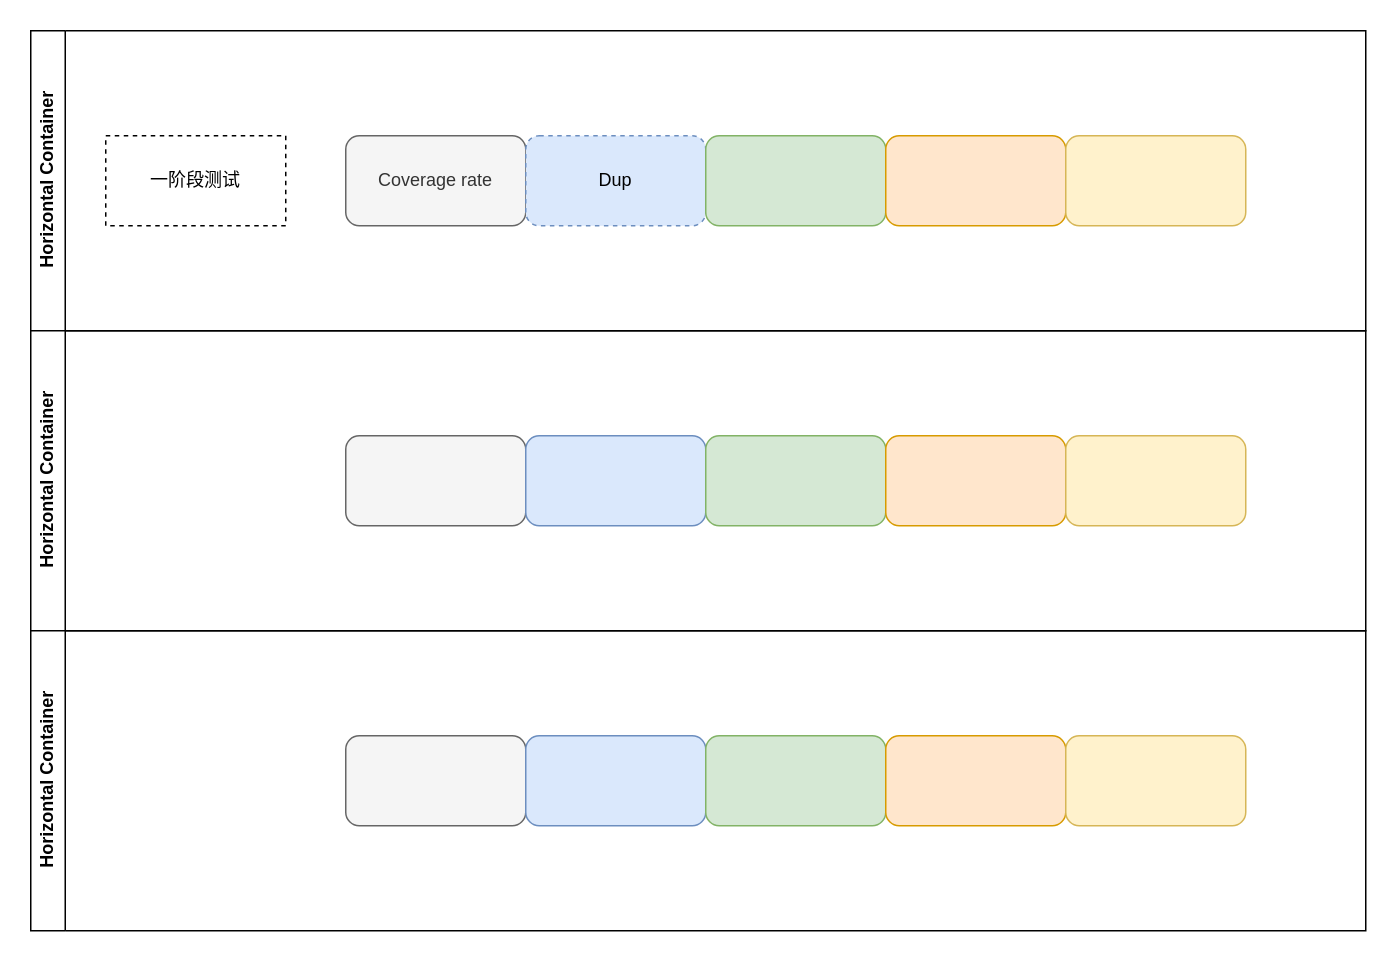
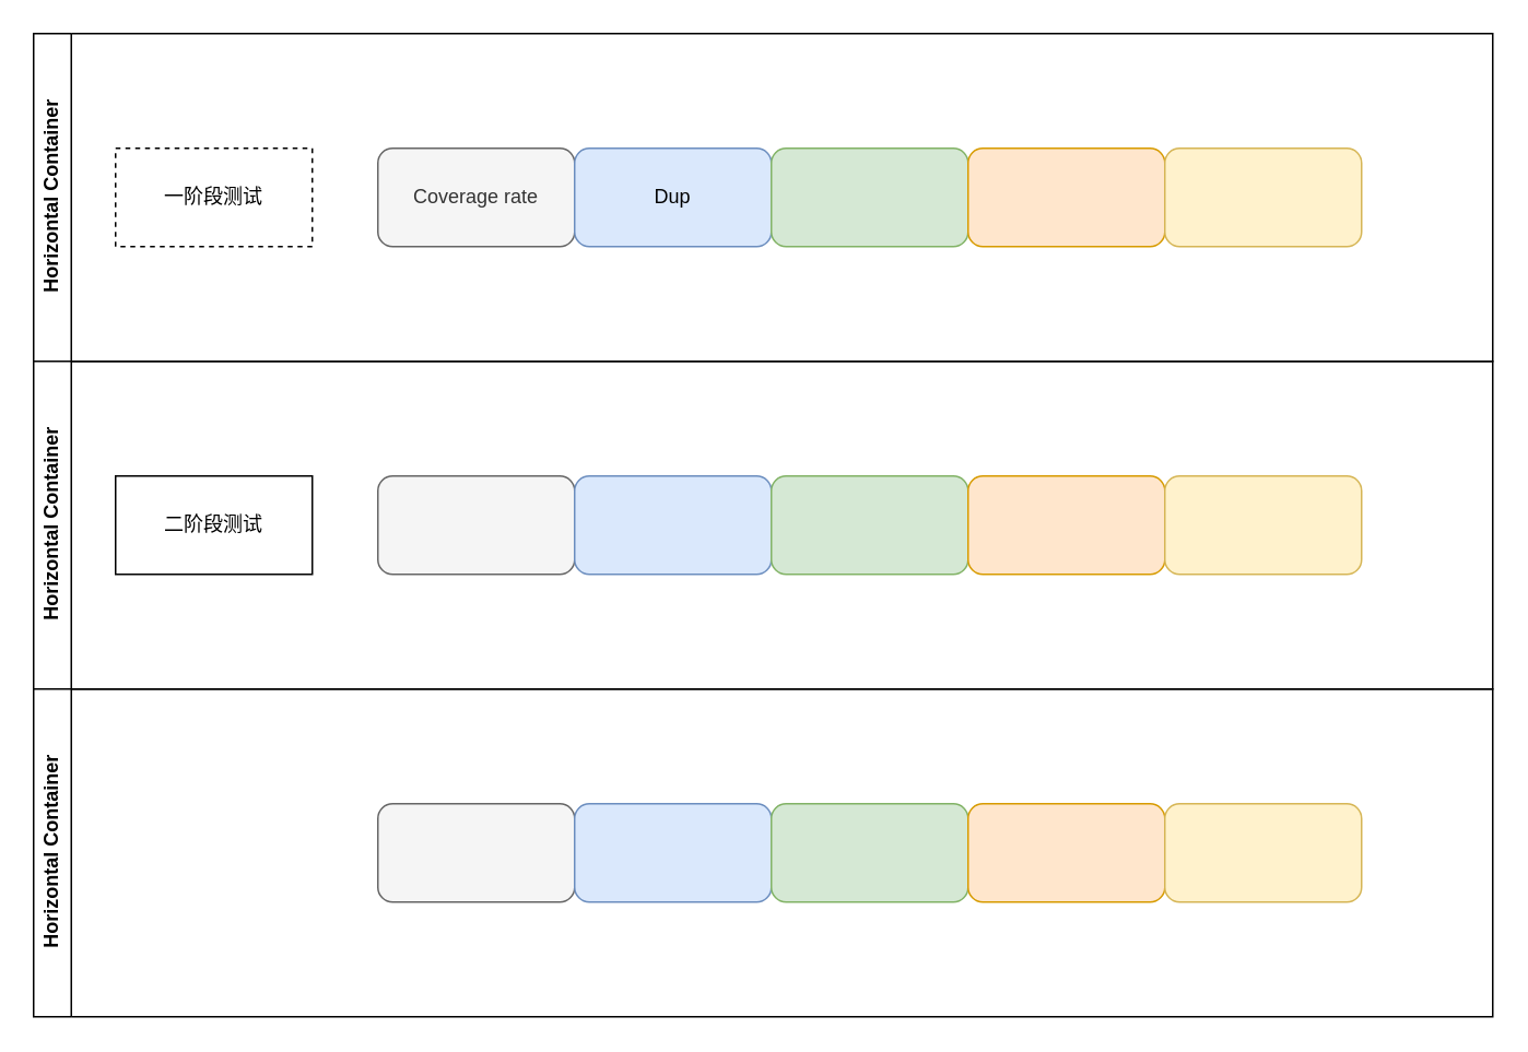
  <mxCell id="0" />
  <mxCell id="1" parent="0" />
  <mxCell id="2" value="Horizontal Container" style="swimlane;horizontal=0;whiteSpace=wrap;html=1;" vertex="1" parent="1"><mxGeometry x="20" y="20" width="890" height="200" as="geometry" /></mxCell>
  <mxCell id="3" value="一阶段测试" style="rounded=0;whiteSpace=wrap;html=1;dashed=1;" vertex="1" parent="2"><mxGeometry x="50" y="70" width="120" height="60" as="geometry" /></mxCell>
  <mxCell id="4" value="Coverage rate" style="rounded=1;whiteSpace=wrap;html=1;fillColor=#f5f5f5;strokeColor=#666666;fontColor=#333333;" vertex="1" parent="2"><mxGeometry x="210" y="70" width="120" height="60" as="geometry" /></mxCell>
- <mxCell id="5" value="Dup" style="rounded=1;whiteSpace=wrap;html=1;fillColor=#dae8fc;strokeColor=#6c8ebf;dashed=1;" vertex="1" parent="2"><mxGeometry x="330" y="70" width="120" height="60" as="geometry" /></mxCell>
+ <mxCell id="5" value="Dup" style="rounded=1;whiteSpace=wrap;html=1;fillColor=#dae8fc;strokeColor=#6c8ebf;" vertex="1" parent="2"><mxGeometry x="330" y="70" width="120" height="60" as="geometry" /></mxCell>
  <mxCell id="6" value="" style="rounded=1;whiteSpace=wrap;html=1;fillColor=#d5e8d4;strokeColor=#82b366;" vertex="1" parent="2"><mxGeometry x="450" y="70" width="120" height="60" as="geometry" /></mxCell>
  <mxCell id="7" value="" style="rounded=1;whiteSpace=wrap;html=1;fillColor=#ffe6cc;strokeColor=#d79b00;" vertex="1" parent="2"><mxGeometry x="570" y="70" width="120" height="60" as="geometry" /></mxCell>
  <mxCell id="8" value="" style="rounded=1;whiteSpace=wrap;html=1;fillColor=#fff2cc;strokeColor=#d6b656;" vertex="1" parent="2"><mxGeometry x="690" y="70" width="120" height="60" as="geometry" /></mxCell>
  <mxCell id="9" value="Horizontal Container" style="swimlane;horizontal=0;whiteSpace=wrap;html=1;" vertex="1" parent="1"><mxGeometry x="20" y="220" width="890" height="200" as="geometry" /></mxCell>
+ <mxCell id="10" value="二阶段测试" style="rounded=0;whiteSpace=wrap;html=1;" vertex="1" parent="9"><mxGeometry x="50" y="70" width="120" height="60" as="geometry" /></mxCell>
  <mxCell id="11" value="" style="rounded=1;whiteSpace=wrap;html=1;fillColor=#f5f5f5;strokeColor=#666666;fontColor=#333333;" vertex="1" parent="9"><mxGeometry x="210" y="70" width="120" height="60" as="geometry" /></mxCell>
  <mxCell id="12" value="" style="rounded=1;whiteSpace=wrap;html=1;fillColor=#dae8fc;strokeColor=#6c8ebf;" vertex="1" parent="9"><mxGeometry x="330" y="70" width="120" height="60" as="geometry" /></mxCell>
  <mxCell id="13" value="" style="rounded=1;whiteSpace=wrap;html=1;fillColor=#d5e8d4;strokeColor=#82b366;" vertex="1" parent="9"><mxGeometry x="450" y="70" width="120" height="60" as="geometry" /></mxCell>
  <mxCell id="14" value="" style="rounded=1;whiteSpace=wrap;html=1;fillColor=#ffe6cc;strokeColor=#d79b00;" vertex="1" parent="9"><mxGeometry x="570" y="70" width="120" height="60" as="geometry" /></mxCell>
  <mxCell id="15" value="" style="rounded=1;whiteSpace=wrap;html=1;fillColor=#fff2cc;strokeColor=#d6b656;" vertex="1" parent="9"><mxGeometry x="690" y="70" width="120" height="60" as="geometry" /></mxCell>
  <mxCell id="16" value="Horizontal Container" style="swimlane;horizontal=0;whiteSpace=wrap;html=1;" vertex="1" parent="1"><mxGeometry x="20" y="420" width="890" height="200" as="geometry" /></mxCell>
  <mxCell id="17" value="" style="rounded=1;whiteSpace=wrap;html=1;fillColor=#f5f5f5;strokeColor=#666666;fontColor=#333333;" vertex="1" parent="16"><mxGeometry x="210" y="70" width="120" height="60" as="geometry" /></mxCell>
  <mxCell id="18" value="" style="rounded=1;whiteSpace=wrap;html=1;fillColor=#dae8fc;strokeColor=#6c8ebf;" vertex="1" parent="16"><mxGeometry x="330" y="70" width="120" height="60" as="geometry" /></mxCell>
  <mxCell id="19" value="" style="rounded=1;whiteSpace=wrap;html=1;fillColor=#d5e8d4;strokeColor=#82b366;" vertex="1" parent="16"><mxGeometry x="450" y="70" width="120" height="60" as="geometry" /></mxCell>
  <mxCell id="20" value="" style="rounded=1;whiteSpace=wrap;html=1;fillColor=#ffe6cc;strokeColor=#d79b00;" vertex="1" parent="16"><mxGeometry x="570" y="70" width="120" height="60" as="geometry" /></mxCell>
  <mxCell id="21" value="" style="rounded=1;whiteSpace=wrap;html=1;fillColor=#fff2cc;strokeColor=#d6b656;" vertex="1" parent="16"><mxGeometry x="690" y="70" width="120" height="60" as="geometry" /></mxCell>
